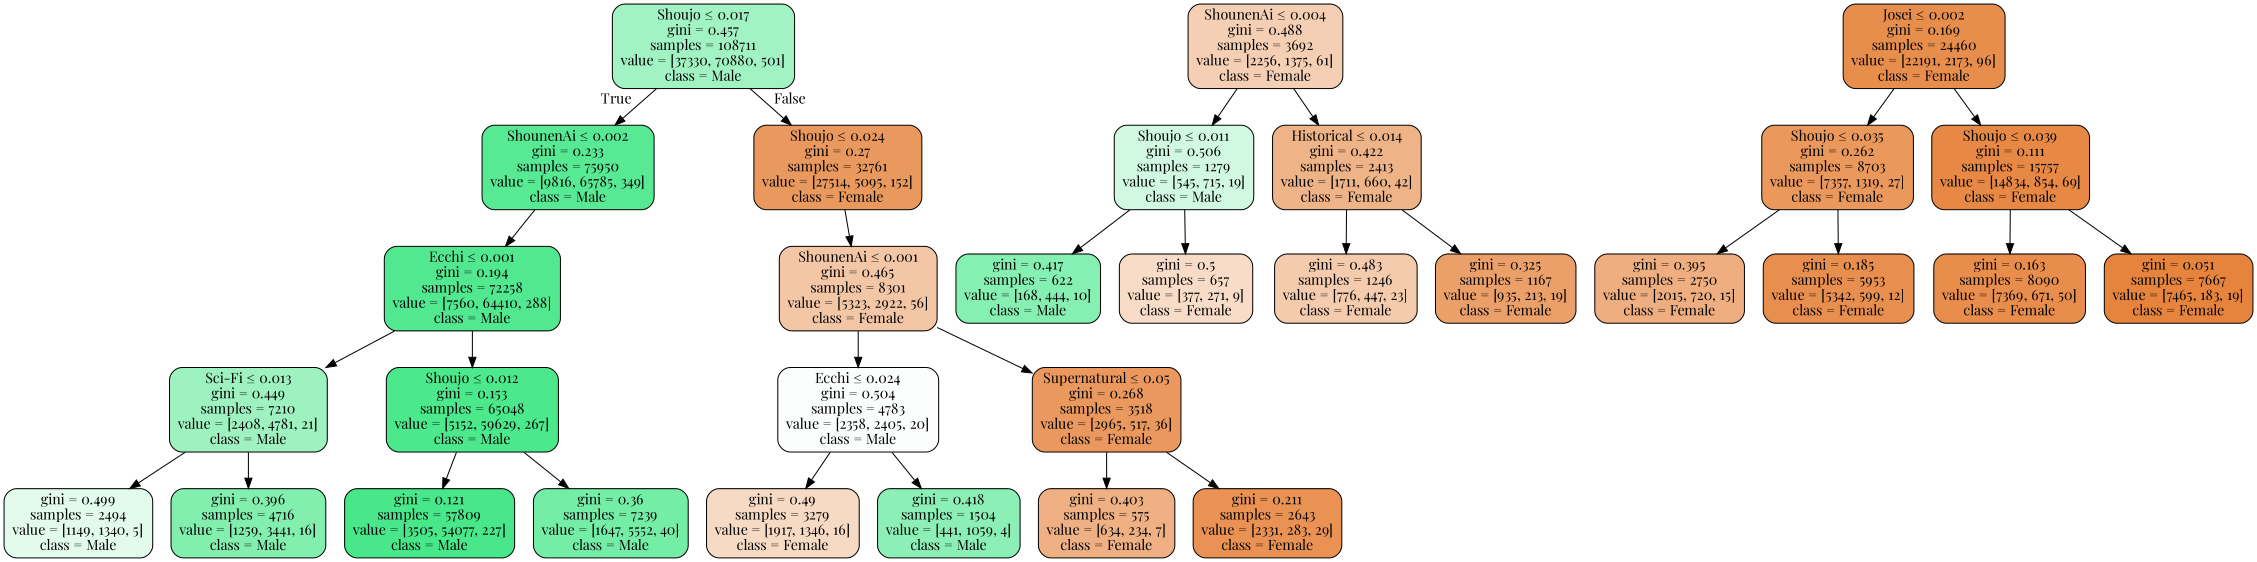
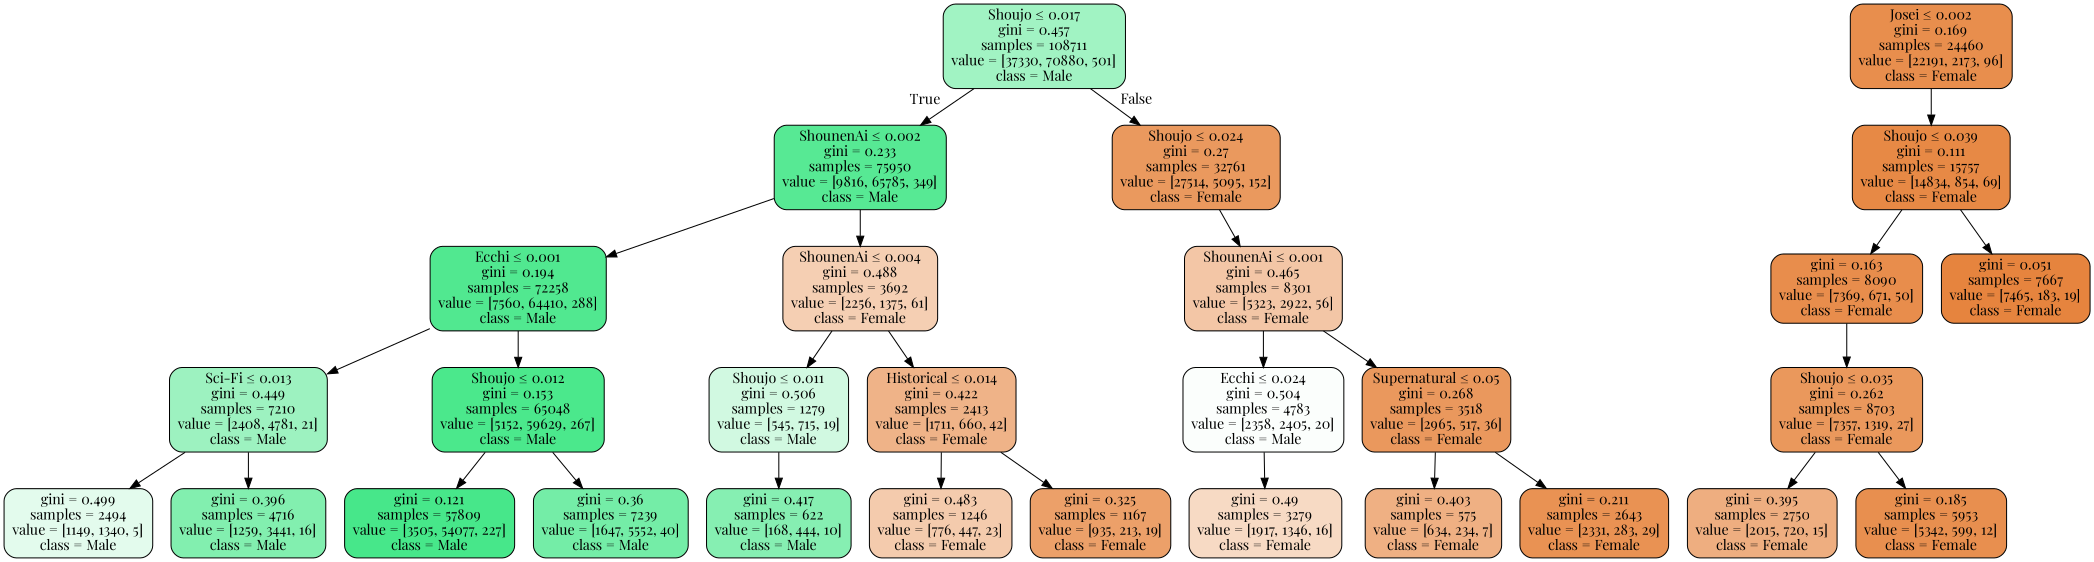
  digraph {
    fontname="Playfair Display"
    node [color=black fontname="Playfair Display" shape=box style="filled, rounded"]
    edge [fontname="Playfair Display"]
    n1 [fillcolor="#39e58178" label=<Shoujo &le; 0.017<br/>gini = 0.457<br/>samples = 108711<br/>value = [37330, 70880, 501]<br/>class = Male>]
    n2 [fillcolor="#39e581d8" label=<ShounenAi &le; 0.002<br/>gini = 0.233<br/>samples = 75950<br/>value = [9816, 65785, 349]<br/>class = Male>]
    n3 [fillcolor="#e58139cf" label=<Shoujo &le; 0.024<br/>gini = 0.27<br/>samples = 32761<br/>value = [27514, 5095, 152]<br/>class = Female>]
    n4 [fillcolor="#39e581e0" label=<Ecchi &le; 0.001<br/>gini = 0.194<br/>samples = 72258<br/>value = [7560, 64410, 288]<br/>class = Male>]
    n5 [fillcolor="#e5813961" label=<ShounenAi &le; 0.004<br/>gini = 0.488<br/>samples = 3692<br/>value = [2256, 1375, 61]<br/>class = Female>]
    n6 [fillcolor="#e5813972" label=<ShounenAi &le; 0.001<br/>gini = 0.465<br/>samples = 8301<br/>value = [5323, 2922, 56]<br/>class = Female>]
    n7 [fillcolor="#39e5817e" label=<Sci-Fi &le; 0.013<br/>gini = 0.449<br/>samples = 7210<br/>value = [2408, 4781, 21]<br/>class = Male>]
    n8 [fillcolor="#39e581e8" label=<Shoujo &le; 0.012<br/>gini = 0.153<br/>samples = 65048<br/>value = [5152, 59629, 267]<br/>class = Male>]
    n9 [fillcolor="#39e5813b" label=<Shoujo &le; 0.011<br/>gini = 0.506<br/>samples = 1279<br/>value = [545, 715, 19]<br/>class = Male>]
    n10 [fillcolor="#e5813999" label=<Historical &le; 0.014<br/>gini = 0.422<br/>samples = 2413<br/>value = [1711, 660, 42]<br/>class = Female>]
    n11 [fillcolor="#39e58124" label=<gini = 0.499<br/>samples = 2494<br/>value = [1149, 1340, 5]<br/>class = Male>]
    n12 [fillcolor="#39e581a1" label=<gini = 0.396<br/>samples = 4716<br/>value = [1259, 3441, 16]<br/>class = Male>]
    n13 [fillcolor="#39e581ed" label=<gini = 0.121<br/>samples = 57809<br/>value = [3505, 54077, 227]<br/>class = Male>]
    n14 [fillcolor="#39e581b2" label=<gini = 0.36<br/>samples = 7239<br/>value = [1647, 5552, 40]<br/>class = Male>]
    n15 [fillcolor="#39e5819b" label=<gini = 0.417<br/>samples = 622<br/>value = [168, 444, 10]<br/>class = Male>]
-   n16 [fillcolor="#e5813946" label=<gini = 0.5<br/>samples = 657<br/>value = [377, 271, 9]<br/>class = Female>]
    n17 [fillcolor="#e5813969" label=<gini = 0.483<br/>samples = 1246<br/>value = [776, 447, 23]<br/>class = Female>]
    n18 [fillcolor="#e58139c1" label=<gini = 0.325<br/>samples = 1167<br/>value = [935, 213, 19]<br/>class = Female>]
    n19 [fillcolor="#39e58105" label=<Ecchi &le; 0.024<br/>gini = 0.504<br/>samples = 4783<br/>value = [2358, 2405, 20]<br/>class = Male>]
    n20 [fillcolor="#e58139d0" label=<Supernatural &le; 0.05<br/>gini = 0.268<br/>samples = 3518<br/>value = [2965, 517, 36]<br/>class = Female>]
    n21 [fillcolor="#e58139e5" label=<Josei &le; 0.002<br/>gini = 0.169<br/>samples = 24460<br/>value = [22191, 2173, 96]<br/>class = Female>]
    n22 [fillcolor="#e58139d1" label=<Shoujo &le; 0.035<br/>gini = 0.262<br/>samples = 8703<br/>value = [7357, 1319, 27]<br/>class = Female>]
    n23 [fillcolor="#e58139ef" label=<Shoujo &le; 0.039<br/>gini = 0.111<br/>samples = 15757<br/>value = [14834, 854, 69]<br/>class = Female>]
    n24 [fillcolor="#e581394b" label=<gini = 0.49<br/>samples = 3279<br/>value = [1917, 1346, 16]<br/>class = Female>]
-   n25 [fillcolor="#39e58194" label=<gini = 0.418<br/>samples = 1504<br/>value = [441, 1059, 4]<br/>class = Male>]
    n26 [fillcolor="#e581399f" label=<gini = 0.403<br/>samples = 575<br/>value = [634, 234, 7]<br/>class = Female>]
    n27 [fillcolor="#e58139dd" label=<gini = 0.211<br/>samples = 2643<br/>value = [2331, 283, 29]<br/>class = Female>]
    n28 [fillcolor="#e58139a3" label=<gini = 0.395<br/>samples = 2750<br/>value = [2015, 720, 15]<br/>class = Female>]
    n29 [fillcolor="#e58139e2" label=<gini = 0.185<br/>samples = 5953<br/>value = [5342, 599, 12]<br/>class = Female>]
    n30 [fillcolor="#e58139e6" label=<gini = 0.163<br/>samples = 8090<br/>value = [7369, 671, 50]<br/>class = Female>]
    n31 [fillcolor="#e58139f8" label=<gini = 0.051<br/>samples = 7667<br/>value = [7465, 183, 19]<br/>class = Female>]
    n1 -> n2 [headlabel=True labelangle=45 labeldistance=2.5]
    n1 -> n3 [headlabel=False labelangle=-45 labeldistance=2.5]
    n2 -> n4
+   n2 -> n5
    n3 -> n6
    n4 -> n7
    n4 -> n8
    n5 -> n9
    n5 -> n10
    n6 -> n19
    n6 -> n20
    n7 -> n11
    n7 -> n12
    n8 -> n13
    n8 -> n14
    n9 -> n15
-   n9 -> n16
    n10 -> n17
    n10 -> n18
    n19 -> n24
-   n19 -> n25
    n20 -> n26
    n20 -> n27
-   n21 -> n22
+   n30 -> n22
    n21 -> n23
    n22 -> n28
    n22 -> n29
    n23 -> n30
    n23 -> n31
  }
